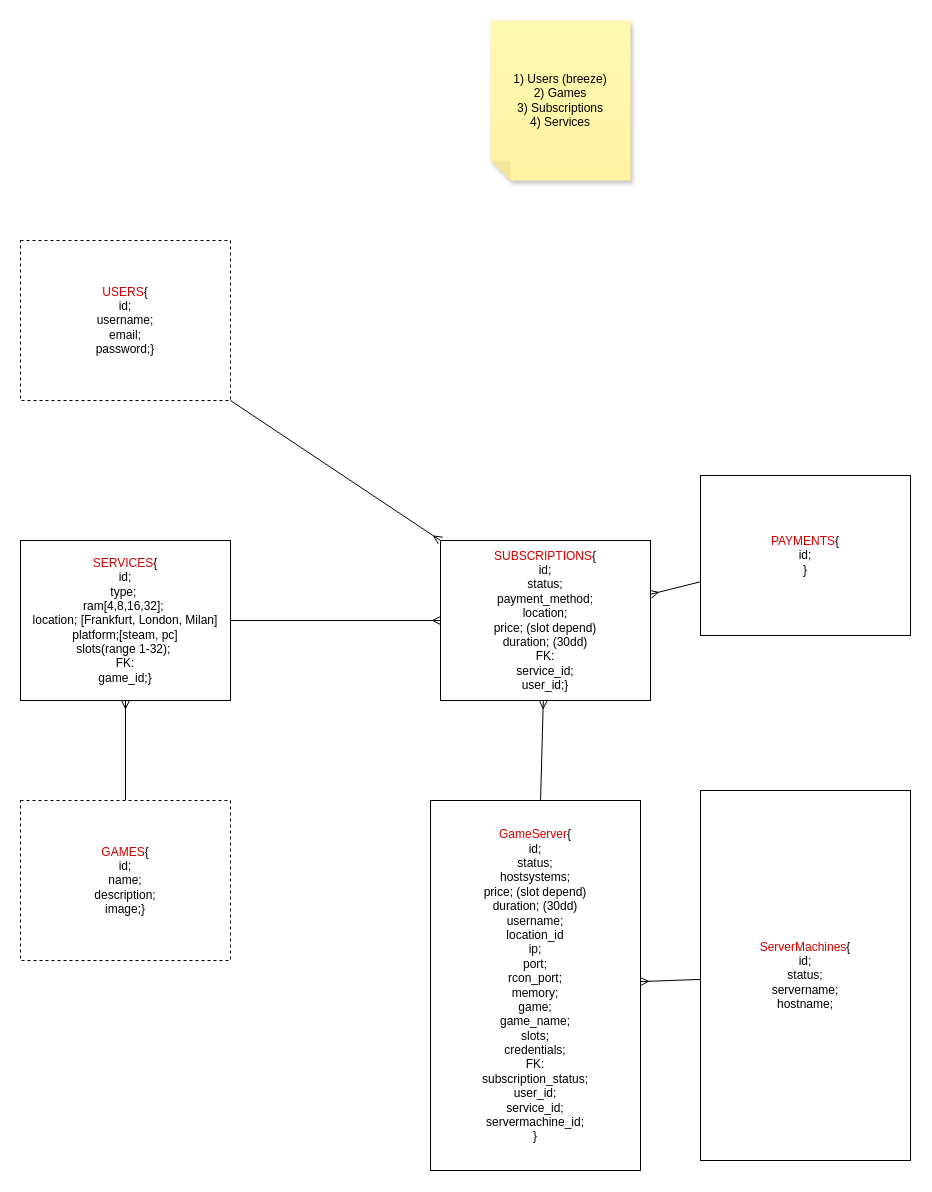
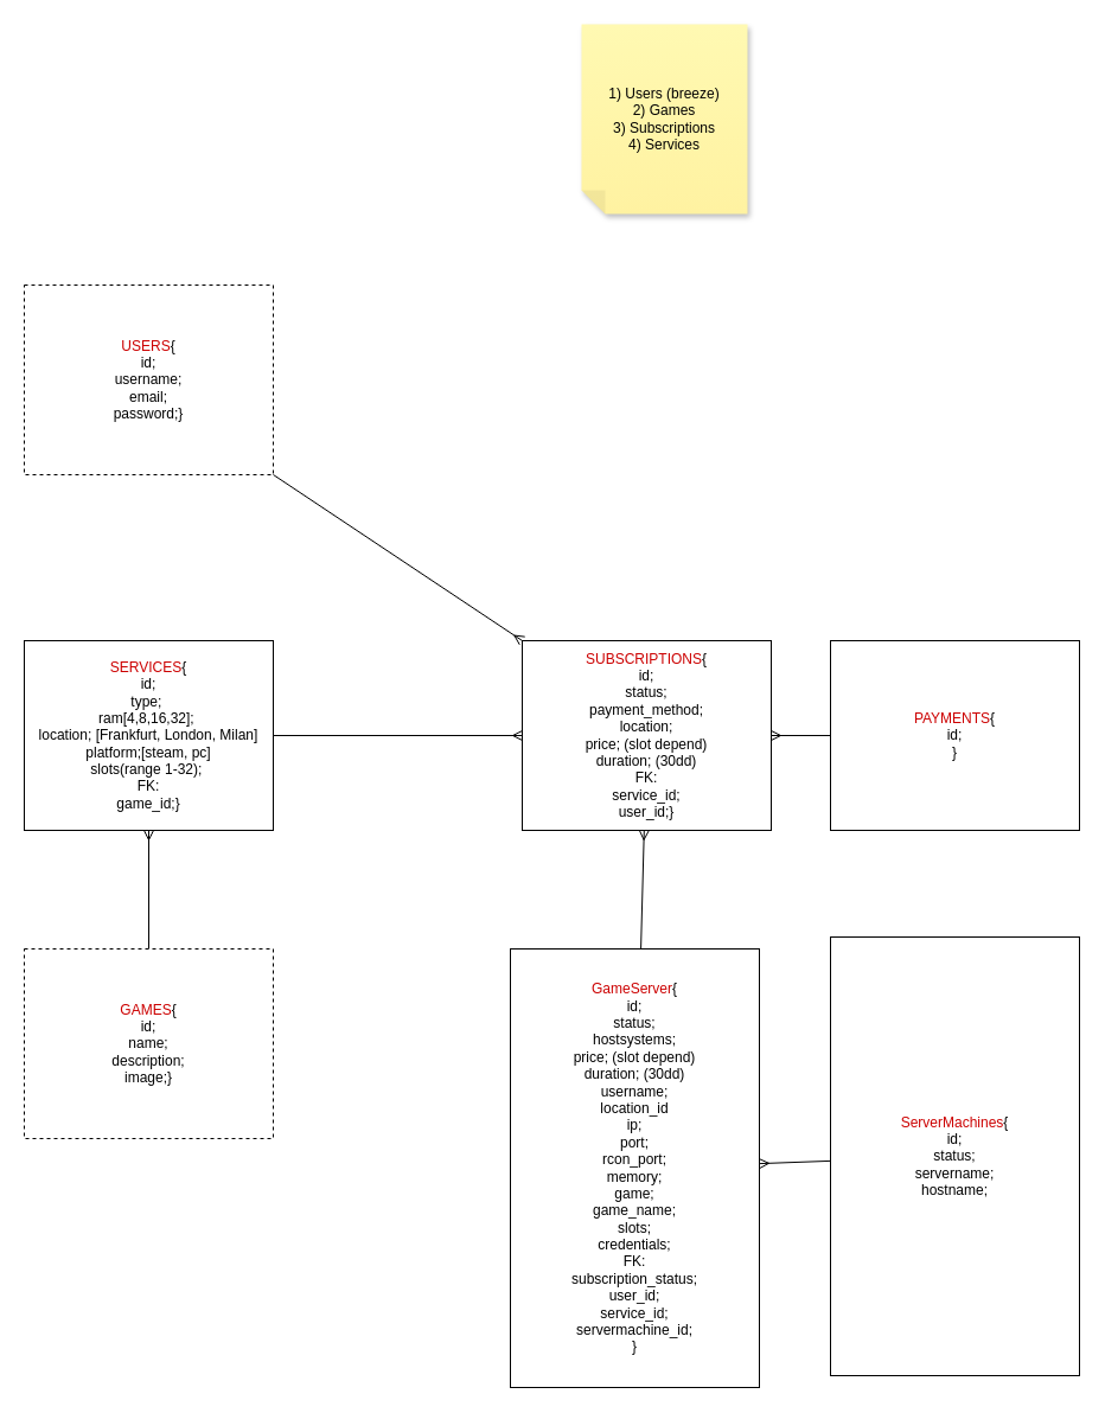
  <mxCell id="0" />
  <mxCell id="1" parent="0" />
  <mxCell id="2" value="&lt;font color=&quot;#cc0000&quot;&gt;USERS&lt;/font&gt;{&lt;br&gt;id;&lt;br&gt;username;&lt;br&gt;email;&lt;br&gt;password;}" style="whiteSpace=wrap;html=1;dashed=1;" parent="1" vertex="1"><mxGeometry x="20" y="240" width="210" height="160" as="geometry" /></mxCell>
  <mxCell id="3" style="edgeStyle=none;html=1;exitX=0.5;exitY=1;exitDx=0;exitDy=0;entryX=0.5;entryY=0;entryDx=0;entryDy=0;fontColor=#CC0000;startArrow=ERmany;startFill=0;endArrow=none;endFill=0;" parent="1" source="4" target="5" edge="1"><mxGeometry relative="1" as="geometry" /></mxCell>
  <mxCell id="4" value="&lt;font color=&quot;#cc0000&quot;&gt;SERVICES&lt;/font&gt;{&lt;br&gt;id;&lt;br&gt;type;&amp;nbsp;&lt;br&gt;ram[4,8,16,32];&amp;nbsp;&lt;br&gt;location; [Frankfurt, London, Milan]&lt;br&gt;platform;[steam, pc]&lt;br&gt;slots(range 1-32);&amp;nbsp;&lt;br&gt;FK:&lt;br&gt;game_id;}" style="whiteSpace=wrap;html=1;" parent="1" vertex="1"><mxGeometry x="20" y="540" width="210" height="160" as="geometry" /></mxCell>
  <mxCell id="5" value="&lt;font color=&quot;#cc0000&quot;&gt;GAMES&lt;/font&gt;{&lt;br&gt;id;&lt;br&gt;name;&lt;br&gt;description;&lt;br&gt;image;}" style="whiteSpace=wrap;html=1;dashed=1;" parent="1" vertex="1"><mxGeometry x="20" y="800" width="210" height="160" as="geometry" /></mxCell>
  <mxCell id="6" value="" style="edgeStyle=none;html=1;startArrow=ERmany;startFill=0;endArrow=none;endFill=0;" parent="1" source="10" target="4" edge="1"><mxGeometry relative="1" as="geometry" /></mxCell>
  <mxCell id="7" style="edgeStyle=none;html=1;exitX=0;exitY=0;exitDx=0;exitDy=0;startArrow=ERmany;startFill=0;endArrow=none;endFill=0;entryX=1;entryY=1;entryDx=0;entryDy=0;" parent="1" source="10" target="2" edge="1"><mxGeometry relative="1" as="geometry" /></mxCell>
  <mxCell id="8" value="" style="edgeStyle=none;html=1;startArrow=ERmany;startFill=0;endArrow=none;endFill=0;" edge="1" parent="1" source="10" target="14"><mxGeometry relative="1" as="geometry" /></mxCell>
  <mxCell id="9" value="" style="edgeStyle=none;html=1;startArrow=ERmany;startFill=0;endArrow=none;endFill=0;" edge="1" parent="1" source="10" target="12"><mxGeometry relative="1" as="geometry" /></mxCell>
  <mxCell id="10" value="&lt;font color=&quot;#cc0000&quot;&gt;SUBSCRIPTIONS&lt;/font&gt;{&lt;br&gt;id;&lt;br&gt;status;&lt;br&gt;payment_method;&lt;br&gt;location;&lt;br&gt;price; (slot depend)&lt;br&gt;duration; (30dd)&lt;br&gt;FK:&lt;br&gt;service_id;&lt;br&gt;user_id;}" style="whiteSpace=wrap;html=1;" parent="1" vertex="1"><mxGeometry x="440" y="540" width="210" height="160" as="geometry" /></mxCell>
  <mxCell id="11" value="1) Users (breeze)&lt;br&gt;2) Games&lt;br&gt;3) Subscriptions&lt;br&gt;4) Services" style="shape=note;whiteSpace=wrap;html=1;backgroundOutline=1;fontColor=#000000;darkOpacity=0.05;fillColor=#FFF9B2;strokeColor=none;fillStyle=solid;direction=west;gradientDirection=north;gradientColor=#FFF2A1;shadow=1;size=20;pointerEvents=1;" parent="1" vertex="1"><mxGeometry x="490" y="20" width="140" height="160" as="geometry" /></mxCell>
- <mxCell id="12" value="&lt;font color=&quot;#cc0000&quot;&gt;PAYMENTS&lt;/font&gt;{&lt;br&gt;id;&lt;br&gt;}" style="whiteSpace=wrap;html=1;" parent="1" vertex="1"><mxGeometry x="700" y="475" width="210" height="160" as="geometry" /></mxCell>
+ <mxCell id="12" value="&lt;font color=&quot;#cc0000&quot;&gt;PAYMENTS&lt;/font&gt;{&lt;br&gt;id;&lt;br&gt;}" style="whiteSpace=wrap;html=1;" parent="1" vertex="1"><mxGeometry x="700" y="540" width="210" height="160" as="geometry" /></mxCell>
  <mxCell id="13" value="" style="edgeStyle=none;html=1;startArrow=ERmany;startFill=0;endArrow=none;endFill=0;" edge="1" parent="1" source="14" target="15"><mxGeometry relative="1" as="geometry" /></mxCell>
  <mxCell id="14" value="&lt;font color=&quot;#cc0000&quot;&gt;GameServer&lt;/font&gt;{&lt;br&gt;id;&lt;br&gt;status;&lt;br&gt;hostsystems;&lt;br&gt;price; (slot depend)&lt;br&gt;duration; (30dd)&lt;br&gt;username;&lt;br&gt;location_id&lt;br&gt;ip;&lt;br&gt;port;&lt;br&gt;rcon_port;&lt;br&gt;memory;&lt;br&gt;game;&lt;br&gt;game_name;&lt;br&gt;slots;&lt;br&gt;credentials;&lt;br&gt;FK:&lt;br&gt;subscription_status;&lt;br&gt;user_id;&lt;br&gt;service_id;&lt;br&gt;servermachine_id;&lt;br&gt;}" style="whiteSpace=wrap;html=1;" parent="1" vertex="1"><mxGeometry x="430" y="800" width="210" height="370" as="geometry" /></mxCell>
  <mxCell id="15" value="&lt;font color=&quot;#cc0000&quot;&gt;ServerMachines&lt;/font&gt;{&lt;br&gt;id;&lt;br&gt;status;&lt;br&gt;servername;&lt;br&gt;hostname;&lt;br&gt;" style="whiteSpace=wrap;html=1;" parent="1" vertex="1"><mxGeometry x="700" y="790" width="210" height="370" as="geometry" /></mxCell>
